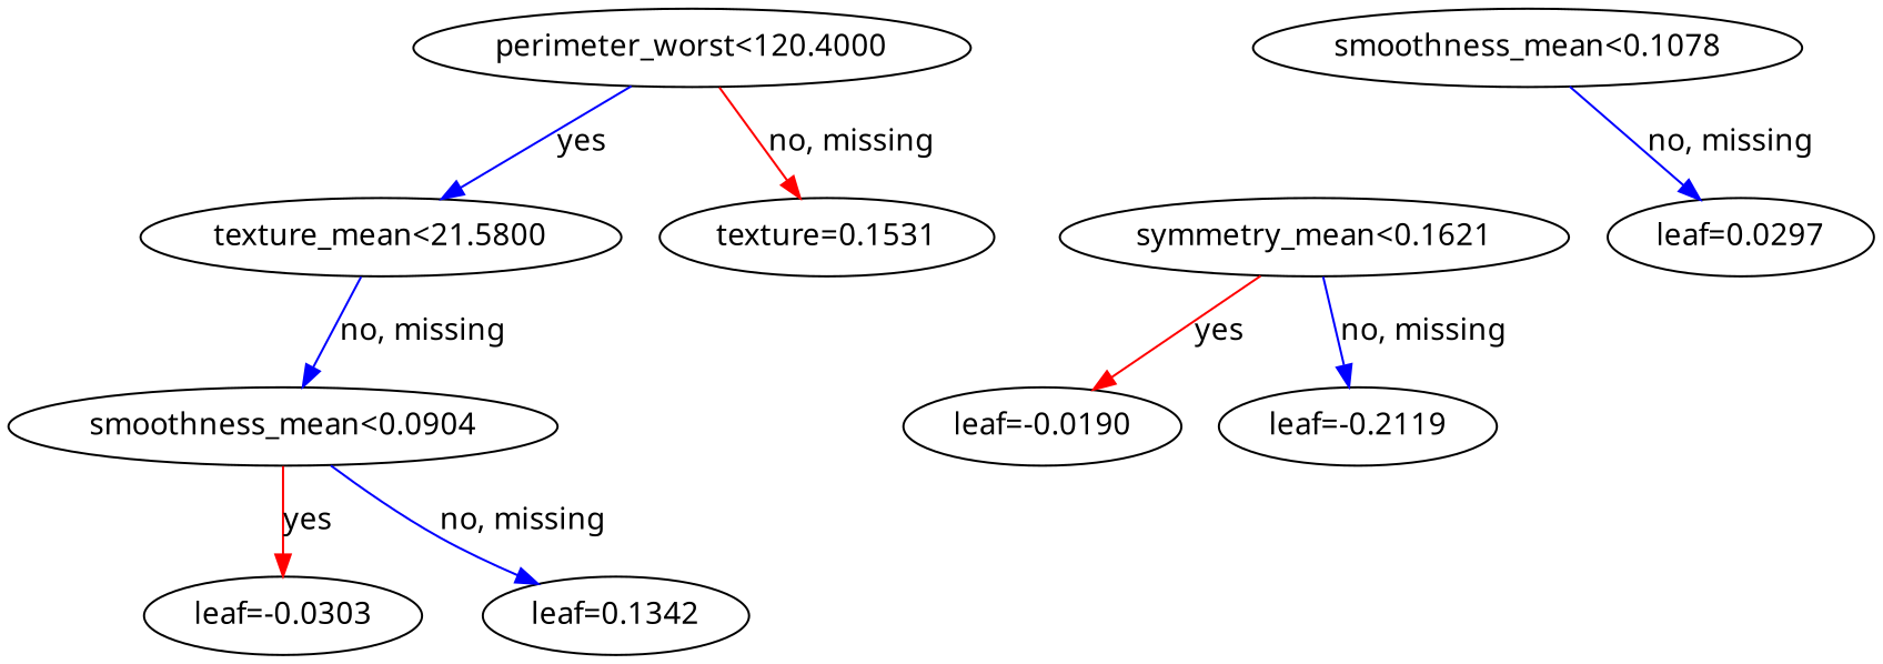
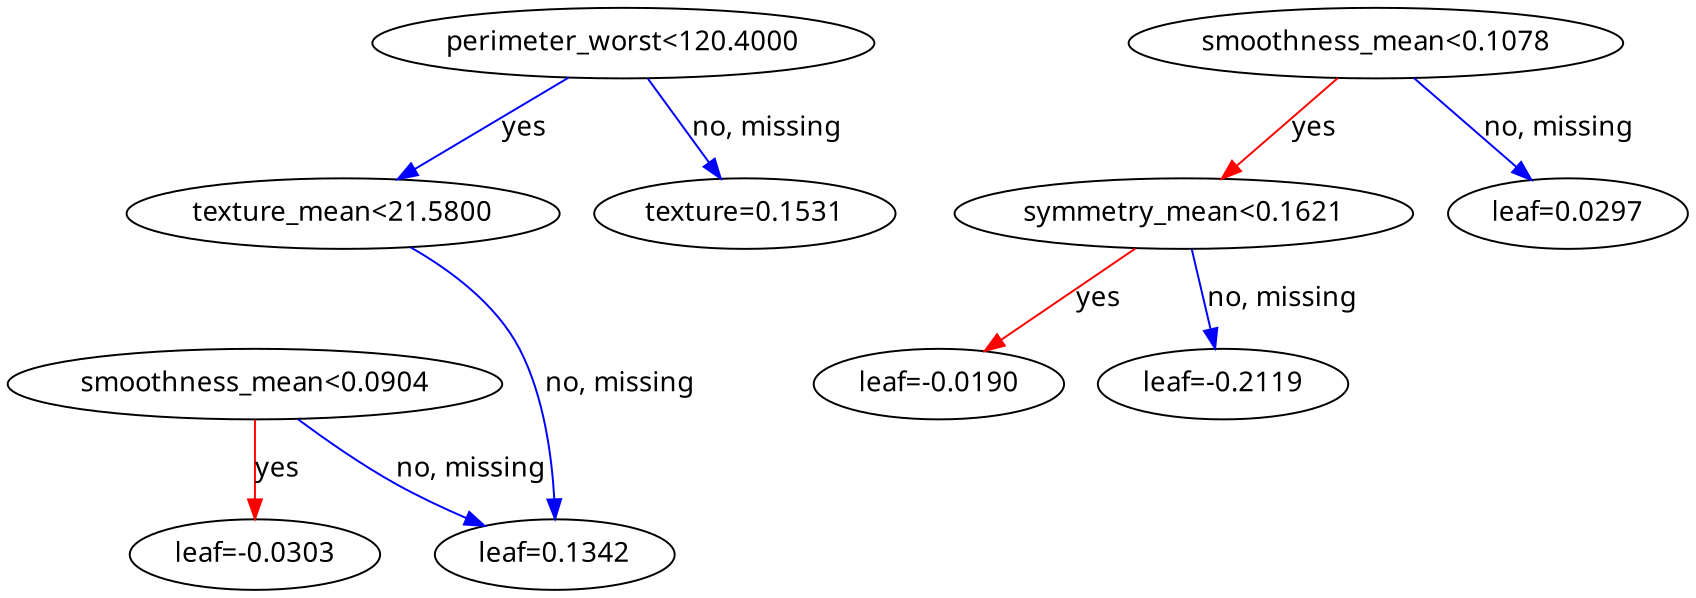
  digraph {
    fontname="Noto Sans"
    rankdir=UD
    node [fontname="Noto Sans"]
    edge [color="#0000FF" fontname="Noto Sans"]
    n1 [label="perimeter_worst<120.4000"]
    n2 [label="texture_mean<21.5800"]
    n3 [label="texture=0.1531"]
    n4 [label="smoothness_mean<0.0904"]
    n5 [label="smoothness_mean<0.1078"]
    n6 [label="symmetry_mean<0.1621"]
    n7 [label="leaf=0.0297"]
    n8 [label="leaf=-0.0303"]
    n9 [label="leaf=0.1342"]
    n10 [label="leaf=-0.0190"]
    n11 [label="leaf=-0.2119"]
    n1 -> n2 [label=yes]
-   n1 -> n3 [color="#FF0000" label="no, missing"]
-   n2 -> n4 [label="no, missing"]
+   n1 -> n3 [label="no, missing"]
+   n2 -> n9 [label="no, missing"]
    n4 -> n8 [color="#FF0000" label=yes]
    n4 -> n9 [label="no, missing"]
+   n5 -> n6 [color="#FF0000" label=yes]
    n5 -> n7 [label="no, missing"]
    n6 -> n10 [color="#FF0000" label=yes]
    n6 -> n11 [label="no, missing"]
  }
